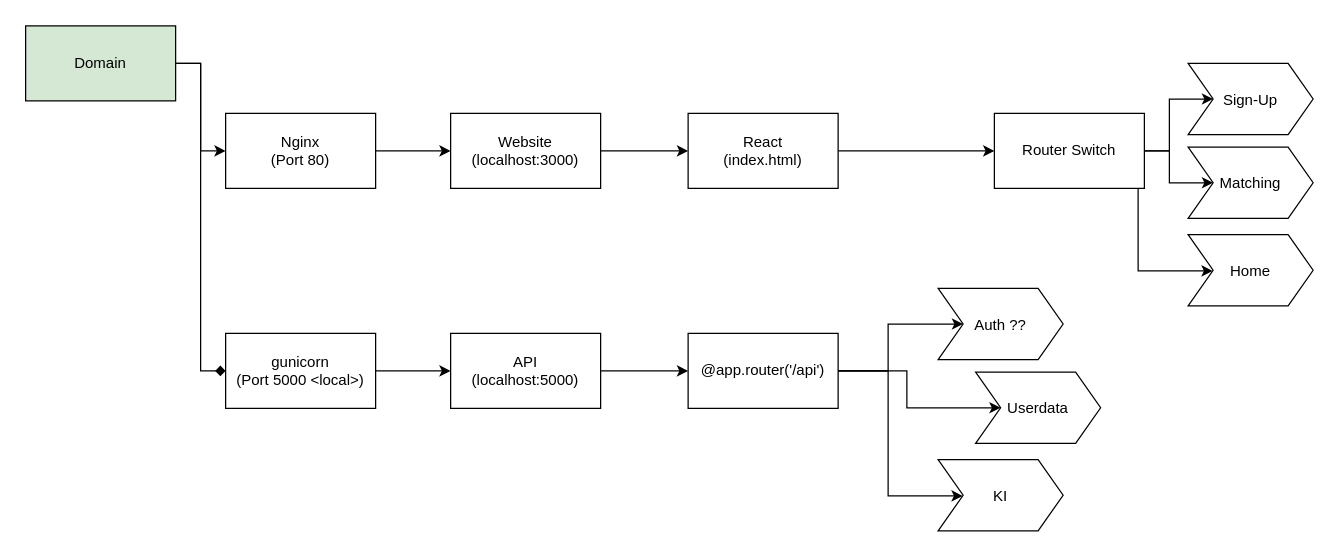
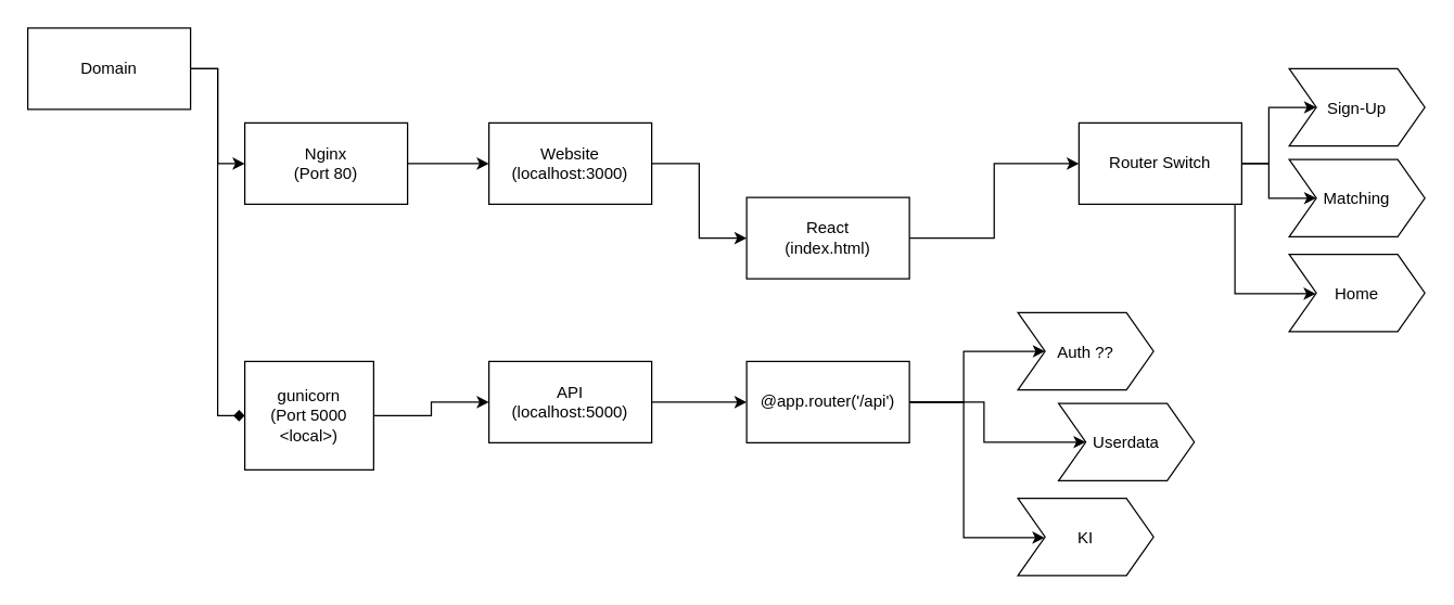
  <mxCell id="0" />
  <mxCell id="1" parent="0" />
  <mxCell id="2" style="edgeStyle=orthogonalEdgeStyle;rounded=0;orthogonalLoop=1;jettySize=auto;html=1;entryX=0;entryY=0.5;entryDx=0;entryDy=0;" edge="1" parent="1" source="3" target="7"><mxGeometry relative="1" as="geometry" /></mxCell>
  <mxCell id="3" value="Website&lt;br&gt;(localhost:3000)" style="rounded=0;whiteSpace=wrap;html=1;" vertex="1" parent="1"><mxGeometry x="360" y="90" width="120" height="60" as="geometry" /></mxCell>
  <mxCell id="4" style="edgeStyle=orthogonalEdgeStyle;rounded=0;orthogonalLoop=1;jettySize=auto;html=1;entryX=0;entryY=0.5;entryDx=0;entryDy=0;" edge="1" parent="1" source="5" target="11"><mxGeometry relative="1" as="geometry" /></mxCell>
  <mxCell id="5" value="API&lt;br&gt;(localhost:5000)" style="rounded=0;whiteSpace=wrap;html=1;" vertex="1" parent="1"><mxGeometry x="360" y="266" width="120" height="60" as="geometry" /></mxCell>
  <mxCell id="6" style="edgeStyle=orthogonalEdgeStyle;rounded=0;orthogonalLoop=1;jettySize=auto;html=1;entryX=0;entryY=0.5;entryDx=0;entryDy=0;" edge="1" parent="1" source="7" target="15"><mxGeometry relative="1" as="geometry" /></mxCell>
- <mxCell id="7" value="React&lt;br&gt;(index.html)" style="rounded=0;whiteSpace=wrap;html=1;" vertex="1" parent="1"><mxGeometry x="550" y="90" width="120" height="60" as="geometry" /></mxCell>
+ <mxCell id="7" value="React&lt;br&gt;(index.html)" style="rounded=0;whiteSpace=wrap;html=1;" vertex="1" parent="1"><mxGeometry x="550" y="145" width="120" height="60" as="geometry" /></mxCell>
  <mxCell id="8" style="edgeStyle=orthogonalEdgeStyle;rounded=0;orthogonalLoop=1;jettySize=auto;html=1;" edge="1" parent="1" source="11" target="21"><mxGeometry relative="1" as="geometry" /></mxCell>
  <mxCell id="9" style="edgeStyle=orthogonalEdgeStyle;rounded=0;orthogonalLoop=1;jettySize=auto;html=1;" edge="1" parent="1" source="11" target="19"><mxGeometry relative="1" as="geometry" /></mxCell>
  <mxCell id="10" style="edgeStyle=orthogonalEdgeStyle;rounded=0;orthogonalLoop=1;jettySize=auto;html=1;" edge="1" parent="1" source="11" target="20"><mxGeometry relative="1" as="geometry"><Array as="points"><mxPoint x="710" y="296" /><mxPoint x="710" y="396" /></Array></mxGeometry></mxCell>
  <mxCell id="11" value="@app.router('/api')" style="rounded=0;whiteSpace=wrap;html=1;" vertex="1" parent="1"><mxGeometry x="550" y="266" width="120" height="60" as="geometry" /></mxCell>
  <mxCell id="12" style="edgeStyle=orthogonalEdgeStyle;rounded=0;orthogonalLoop=1;jettySize=auto;html=1;" edge="1" parent="1" source="15" target="16"><mxGeometry relative="1" as="geometry" /></mxCell>
  <mxCell id="13" style="edgeStyle=orthogonalEdgeStyle;rounded=0;orthogonalLoop=1;jettySize=auto;html=1;" edge="1" parent="1" source="15" target="18"><mxGeometry relative="1" as="geometry" /></mxCell>
  <mxCell id="14" style="edgeStyle=orthogonalEdgeStyle;rounded=0;orthogonalLoop=1;jettySize=auto;html=1;" edge="1" parent="1" source="15" target="17"><mxGeometry relative="1" as="geometry"><Array as="points"><mxPoint x="910" y="120" /><mxPoint x="910" y="216" /></Array></mxGeometry></mxCell>
  <mxCell id="15" value="Router Switch" style="rounded=0;whiteSpace=wrap;html=1;" vertex="1" parent="1"><mxGeometry x="795" y="90" width="120" height="60" as="geometry" /></mxCell>
  <mxCell id="16" value="Matching" style="shape=step;perimeter=stepPerimeter;fixedSize=1;points=[];" vertex="1" parent="1"><mxGeometry x="950" y="117" width="100" height="57" as="geometry" /></mxCell>
  <mxCell id="17" value="Home" style="shape=step;perimeter=stepPerimeter;fixedSize=1;points=[];" vertex="1" parent="1"><mxGeometry x="950" y="187" width="100" height="57" as="geometry" /></mxCell>
  <mxCell id="18" value="Sign-Up" style="shape=step;perimeter=stepPerimeter;fixedSize=1;points=[];" vertex="1" parent="1"><mxGeometry x="950" y="50" width="100" height="57" as="geometry" /></mxCell>
  <mxCell id="19" value="Userdata" style="shape=step;perimeter=stepPerimeter;fixedSize=1;points=[];" vertex="1" parent="1"><mxGeometry x="780" y="297" width="100" height="57" as="geometry" /></mxCell>
  <mxCell id="20" value="KI" style="shape=step;perimeter=stepPerimeter;fixedSize=1;points=[];" vertex="1" parent="1"><mxGeometry x="750" y="367" width="100" height="57" as="geometry" /></mxCell>
  <mxCell id="21" value="Auth ??" style="shape=step;perimeter=stepPerimeter;fixedSize=1;points=[];" vertex="1" parent="1"><mxGeometry x="750" y="230" width="100" height="57" as="geometry" /></mxCell>
  <mxCell id="22" style="edgeStyle=orthogonalEdgeStyle;rounded=0;orthogonalLoop=1;jettySize=auto;html=1;entryX=0;entryY=0.5;entryDx=0;entryDy=0;" edge="1" parent="1" source="24" target="26"><mxGeometry relative="1" as="geometry" /></mxCell>
  <mxCell id="23" style="edgeStyle=orthogonalEdgeStyle;rounded=0;orthogonalLoop=1;jettySize=auto;html=1;entryX=0;entryY=0.5;entryDx=0;entryDy=0;endArrow=diamond;" edge="1" parent="1" source="24" target="28"><mxGeometry relative="1" as="geometry" /></mxCell>
- <mxCell id="24" value="Domain" style="rounded=0;whiteSpace=wrap;html=1;fillColor=#d5e8d4;" vertex="1" parent="1"><mxGeometry x="20" y="20" width="120" height="60" as="geometry" /></mxCell>
+ <mxCell id="24" value="Domain" style="rounded=0;whiteSpace=wrap;html=1;" vertex="1" parent="1"><mxGeometry x="20" y="20" width="120" height="60" as="geometry" /></mxCell>
  <mxCell id="25" style="edgeStyle=orthogonalEdgeStyle;rounded=0;orthogonalLoop=1;jettySize=auto;html=1;entryX=0;entryY=0.5;entryDx=0;entryDy=0;" edge="1" parent="1" source="26" target="3"><mxGeometry relative="1" as="geometry" /></mxCell>
  <mxCell id="26" value="Nginx&lt;br&gt;(Port 80)" style="rounded=0;whiteSpace=wrap;html=1;" vertex="1" parent="1"><mxGeometry x="180" y="90" width="120" height="60" as="geometry" /></mxCell>
  <mxCell id="27" style="edgeStyle=orthogonalEdgeStyle;rounded=0;orthogonalLoop=1;jettySize=auto;html=1;entryX=0;entryY=0.5;entryDx=0;entryDy=0;" edge="1" parent="1" source="28" target="5"><mxGeometry relative="1" as="geometry" /></mxCell>
- <mxCell id="28" value="gunicorn&lt;br&gt;(Port 5000 &amp;lt;local&amp;gt;)" style="rounded=0;whiteSpace=wrap;html=1;" vertex="1" parent="1"><mxGeometry x="180" y="266" width="120" height="60" as="geometry" /></mxCell>
+ <mxCell id="28" value="gunicorn&lt;br&gt;(Port 5000 &amp;lt;local&amp;gt;)" style="rounded=0;whiteSpace=wrap;html=1;" vertex="1" parent="1"><mxGeometry x="180" y="266" width="95" height="80" as="geometry" /></mxCell>
